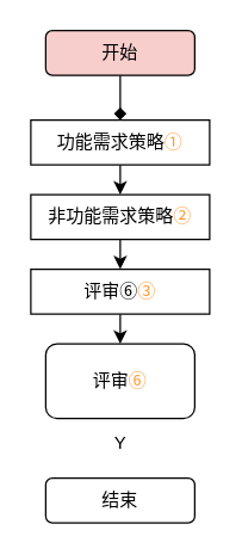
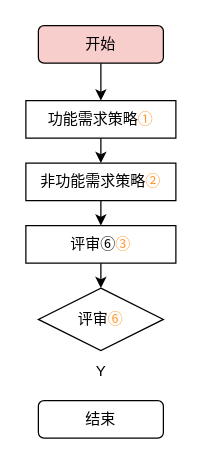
  <mxCell id="0" />
  <mxCell id="1" parent="0" />
- <mxCell id="2" style="edgeStyle=orthogonalEdgeStyle;rounded=0;orthogonalLoop=1;jettySize=auto;html=1;exitX=0.5;exitY=1;exitDx=0;exitDy=0;endArrow=diamond;" edge="1" parent="1" source="3" target="5"><mxGeometry relative="1" as="geometry" /></mxCell>
+ <mxCell id="2" style="edgeStyle=orthogonalEdgeStyle;rounded=0;orthogonalLoop=1;jettySize=auto;html=1;exitX=0.5;exitY=1;exitDx=0;exitDy=0;" edge="1" parent="1" source="3" target="5"><mxGeometry relative="1" as="geometry" /></mxCell>
  <mxCell id="3" value="开始" style="rounded=1;whiteSpace=wrap;html=1;fillColor=#f8cecc;" vertex="1" parent="1"><mxGeometry x="30" y="20" width="100" height="30" as="geometry" /></mxCell>
  <mxCell id="4" style="edgeStyle=orthogonalEdgeStyle;rounded=0;orthogonalLoop=1;jettySize=auto;html=1;exitX=0.5;exitY=1;exitDx=0;exitDy=0;entryX=0.5;entryY=0;entryDx=0;entryDy=0;" edge="1" parent="1" source="5" target="7"><mxGeometry relative="1" as="geometry" /></mxCell>
  <mxCell id="5" value="功能需求策略&lt;font color=&quot;#ff9933&quot;&gt;①&lt;/font&gt;" style="rounded=0;whiteSpace=wrap;html=1;" vertex="1" parent="1"><mxGeometry x="20" y="80" width="120" height="30" as="geometry" /></mxCell>
  <mxCell id="6" style="edgeStyle=orthogonalEdgeStyle;rounded=0;orthogonalLoop=1;jettySize=auto;html=1;exitX=0.5;exitY=1;exitDx=0;exitDy=0;entryX=0.5;entryY=0;entryDx=0;entryDy=0;" edge="1" parent="1" source="7" target="9"><mxGeometry relative="1" as="geometry" /></mxCell>
  <mxCell id="7" value="非功能需求策略&lt;font color=&quot;#ff9933&quot;&gt;②&lt;/font&gt;" style="rounded=0;whiteSpace=wrap;html=1;" vertex="1" parent="1"><mxGeometry x="20" y="130" width="120" height="30" as="geometry" /></mxCell>
  <mxCell id="8" style="edgeStyle=orthogonalEdgeStyle;rounded=0;orthogonalLoop=1;jettySize=auto;html=1;exitX=0.5;exitY=1;exitDx=0;exitDy=0;entryX=0.5;entryY=0;entryDx=0;entryDy=0;" edge="1" parent="1" source="9" target="10"><mxGeometry relative="1" as="geometry" /></mxCell>
  <mxCell id="9" value="评审⑥&lt;font color=&quot;#ff9933&quot;&gt;③&lt;/font&gt;" style="rounded=0;whiteSpace=wrap;html=1;" vertex="1" parent="1"><mxGeometry x="20" y="180" width="120" height="30" as="geometry" /></mxCell>
- <mxCell id="10" value="评审&lt;span style=&quot;color: rgb(255 , 153 , 51)&quot;&gt;⑥&lt;/span&gt;" style="whiteSpace=wrap;html=1;rounded=1;" vertex="1" parent="1"><mxGeometry x="30" y="230" width="100" height="50" as="geometry" /></mxCell>
+ <mxCell id="10" value="评审&lt;span style=&quot;color: rgb(255 , 153 , 51)&quot;&gt;⑥&lt;/span&gt;" style="rhombus;whiteSpace=wrap;html=1;" vertex="1" parent="1"><mxGeometry x="30" y="230" width="100" height="50" as="geometry" /></mxCell>
  <mxCell id="11" value="结束" style="rounded=1;whiteSpace=wrap;html=1;" vertex="1" parent="1"><mxGeometry x="30" y="320" width="100" height="30" as="geometry" /></mxCell>
  <mxCell id="12" value="Y" style="whiteSpace=wrap;html=1;strokeColor=none;" vertex="1" parent="1"><mxGeometry x="71.5" y="290" width="17" height="14" as="geometry" /></mxCell>
